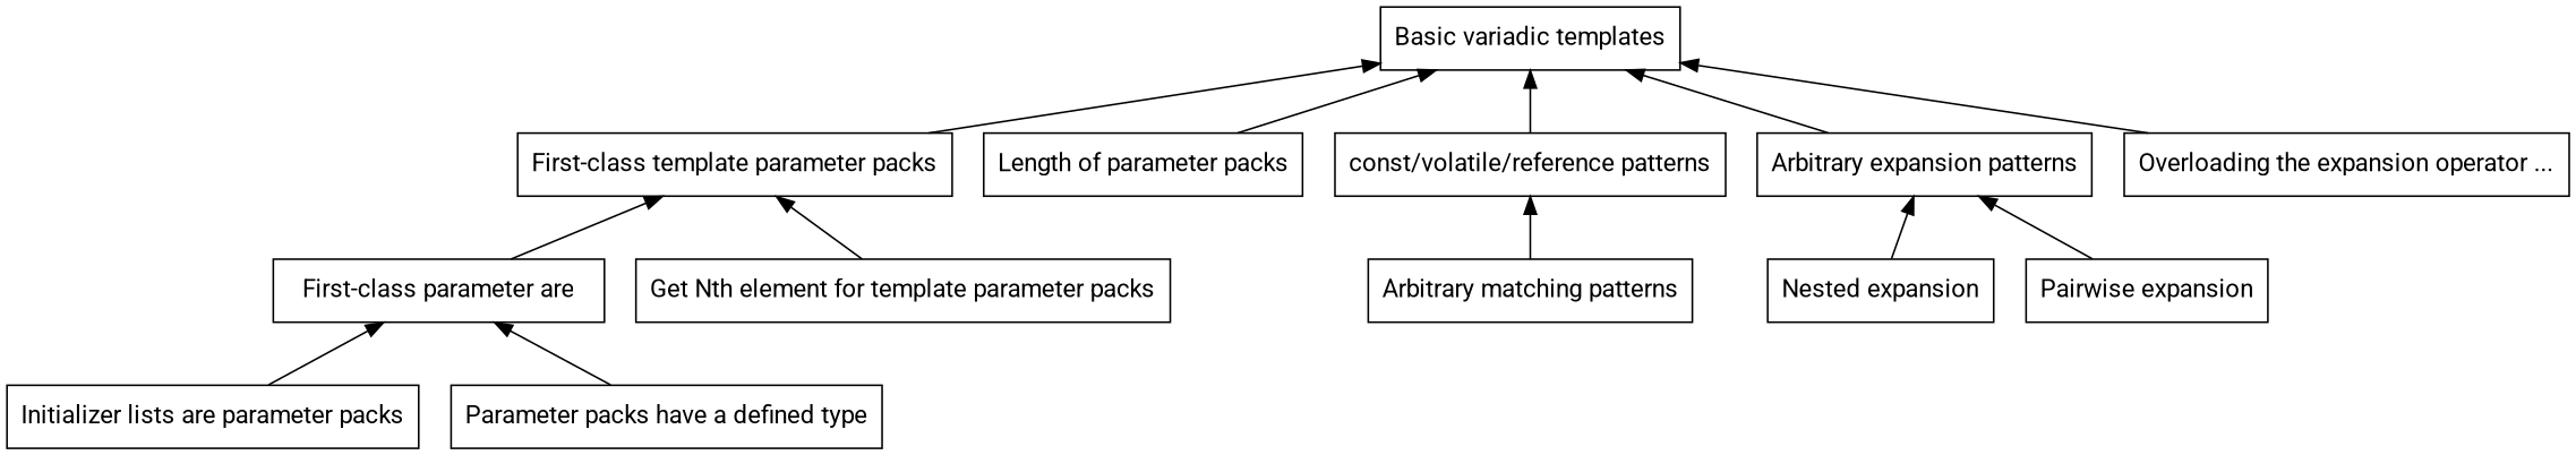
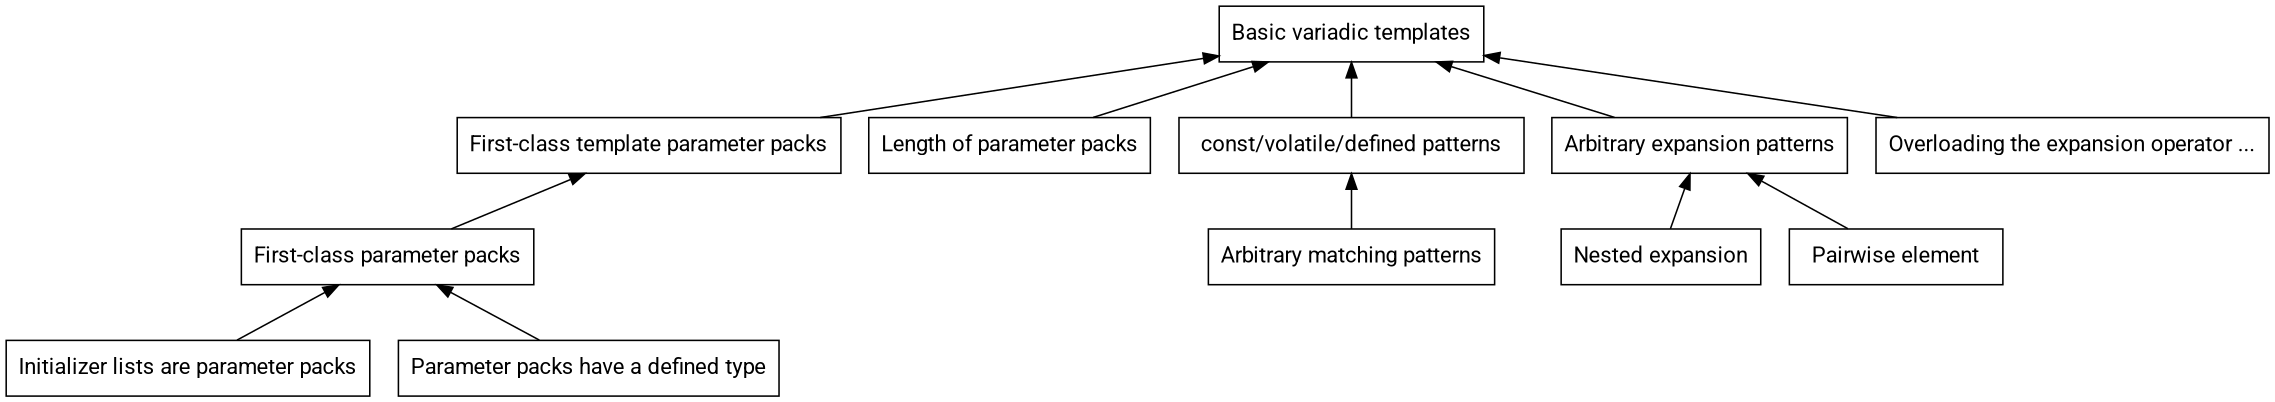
  digraph {
    fontname=Roboto
    node [fontname=Roboto shape=rectangle]
    edge [dir=back fontname=Roboto]
    n1 [label="Basic variadic templates"]
    n2 [label="First-class template parameter packs"]
    n3 [label="Length of parameter packs"]
-   n4 [label="const/volatile/reference patterns"]
+   n4 [label="const/volatile/defined patterns"]
    n5 [label="Arbitrary expansion patterns"]
    n6 [label="Overloading the expansion operator ..."]
-   n7 [label="First-class parameter are"]
-   n8 [label="Get Nth element for template parameter packs"]
+   n7 [label="First-class parameter packs"]
    n9 [label="Arbitrary matching patterns"]
    n10 [label="Nested expansion"]
-   n11 [label="Pairwise expansion"]
+   n11 [label="Pairwise element"]
    n12 [label="Initializer lists are parameter packs"]
    n13 [label="Parameter packs have a defined type"]
    n1 -> n2
    n1 -> n3
    n1 -> n4
    n1 -> n5
    n1 -> n6
    n2 -> n7
-   n2 -> n8
    n4 -> n9
    n5 -> n10
    n5 -> n11
    n7 -> n12
    n7 -> n13
  }
